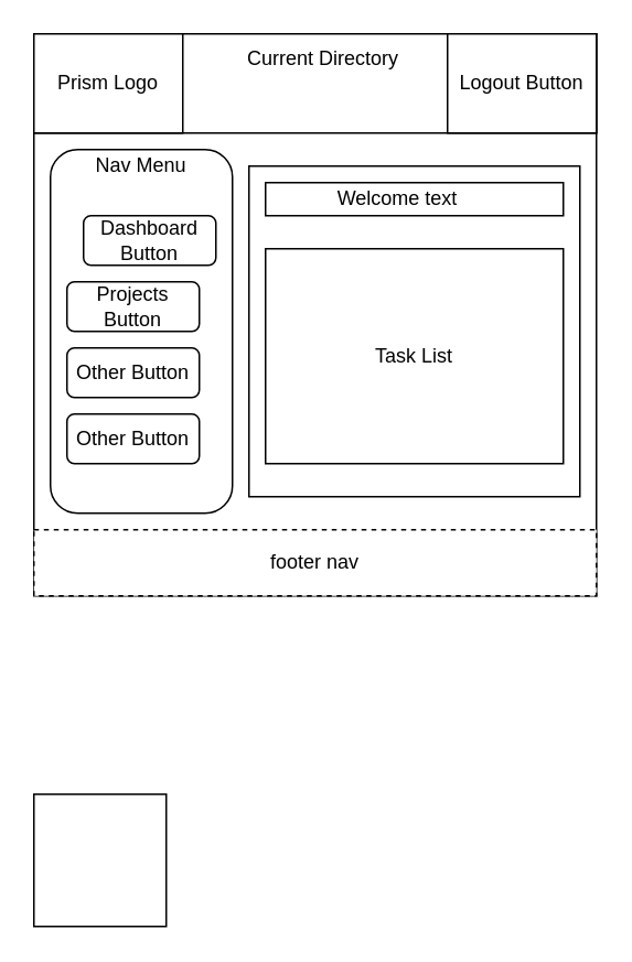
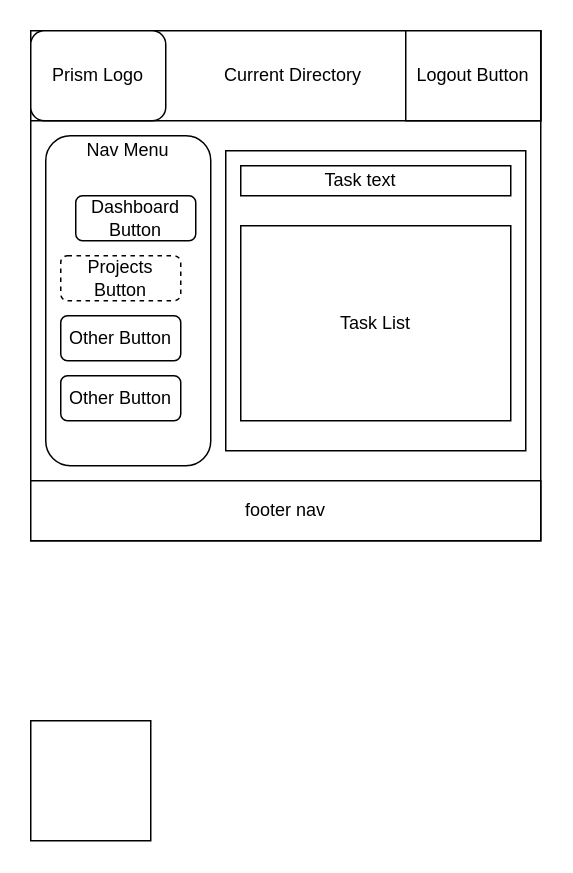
  <mxCell id="0" />
  <mxCell id="1" parent="0" />
  <mxCell id="2" value="" style="whiteSpace=wrap;html=1;aspect=fixed;" parent="1" vertex="1"><mxGeometry x="20" width="340" height="340" as="geometry" y="20" /></mxCell>
  <mxCell id="3" value="" style="rounded=0;whiteSpace=wrap;html=1;" parent="1" vertex="1"><mxGeometry x="20" width="340" height="60" as="geometry" y="20" /></mxCell>
- <mxCell id="4" value="Prism Logo" style="rounded=0;whiteSpace=wrap;html=1;" parent="1" vertex="1"><mxGeometry x="20" width="90" height="60" as="geometry" y="20" /></mxCell>
+ <mxCell id="4" value="Prism Logo" style="whiteSpace=wrap;html=1;rounded=1;" parent="1" vertex="1"><mxGeometry x="20" width="90" height="60" as="geometry" y="20" /></mxCell>
  <mxCell id="5" value="Logout Button" style="rounded=0;whiteSpace=wrap;html=1;" parent="1" vertex="1"><mxGeometry x="270" width="90" height="60" as="geometry" y="20" /></mxCell>
  <mxCell id="6" value="" style="rounded=1;whiteSpace=wrap;html=1;" parent="1" vertex="1"><mxGeometry x="30" y="90" width="110" height="220" as="geometry" /></mxCell>
- <mxCell id="7" value="footer nav" style="rounded=0;whiteSpace=wrap;html=1;dashed=1;" parent="1" vertex="1"><mxGeometry x="20" y="320" width="340" height="40" as="geometry" /></mxCell>
+ <mxCell id="7" value="footer nav" style="rounded=0;whiteSpace=wrap;html=1;" parent="1" vertex="1"><mxGeometry x="20" y="320" width="340" height="40" as="geometry" /></mxCell>
  <mxCell id="8" value="" style="whiteSpace=wrap;html=1;aspect=fixed;" parent="1" vertex="1"><mxGeometry x="150" y="100" width="200" height="200" as="geometry" /></mxCell>
  <mxCell id="9" value="" style="whiteSpace=wrap;html=1;aspect=fixed;" parent="1" vertex="1"><mxGeometry x="20" y="480" width="80" height="80" as="geometry" /></mxCell>
  <mxCell id="10" value="" style="rounded=0;whiteSpace=wrap;html=1;" parent="1" vertex="1"><mxGeometry x="160" y="110" width="180" height="20" as="geometry" /></mxCell>
  <mxCell id="11" value="" style="rounded=0;whiteSpace=wrap;html=1;" parent="1" vertex="1"><mxGeometry x="160" y="150" width="180" height="130" as="geometry" /></mxCell>
  <mxCell id="12" value="Nav Menu" style="text;html=1;strokeColor=none;fillColor=none;align=center;verticalAlign=middle;whiteSpace=wrap;rounded=0;" parent="1" vertex="1"><mxGeometry x="50" y="90" width="70" height="20" as="geometry" /></mxCell>
- <mxCell id="13" value="Welcome text" style="text;html=1;strokeColor=none;fillColor=none;align=center;verticalAlign=middle;whiteSpace=wrap;rounded=0;" parent="1" vertex="1"><mxGeometry x="200" y="110" width="80" height="20" as="geometry" /></mxCell>
+ <mxCell id="13" value="Task text" style="text;html=1;strokeColor=none;fillColor=none;align=center;verticalAlign=middle;whiteSpace=wrap;rounded=0;" parent="1" vertex="1"><mxGeometry x="200" y="110" width="80" height="20" as="geometry" /></mxCell>
  <mxCell id="14" value="Task List" style="text;html=1;strokeColor=none;fillColor=none;align=center;verticalAlign=middle;whiteSpace=wrap;rounded=0;" parent="1" vertex="1"><mxGeometry x="210" y="205" width="80" height="20" as="geometry" /></mxCell>
  <mxCell id="15" value="Dashboard Button" style="rounded=1;whiteSpace=wrap;html=1;" parent="1" vertex="1"><mxGeometry x="50" y="130" width="80" height="30" as="geometry" /></mxCell>
- <mxCell id="16" value="Current Directory" style="text;html=1;strokeColor=none;fillColor=none;align=center;verticalAlign=middle;whiteSpace=wrap;rounded=0;" parent="1" vertex="1"><mxGeometry x="140" y="25" width="110" height="20" as="geometry" /></mxCell>
- <mxCell id="17" value="Projects Button" style="rounded=1;whiteSpace=wrap;html=1;" parent="1" vertex="1"><mxGeometry x="40" y="170" width="80" height="30" as="geometry" /></mxCell>
+ <mxCell id="16" value="Current Directory" style="text;html=1;strokeColor=none;fillColor=none;align=center;verticalAlign=middle;whiteSpace=wrap;rounded=0;" parent="1" vertex="1"><mxGeometry x="140" y="40" width="110" height="20" as="geometry" /></mxCell>
+ <mxCell id="17" value="Projects Button" style="rounded=1;whiteSpace=wrap;html=1;dashed=1;" parent="1" vertex="1"><mxGeometry x="40" y="170" width="80" height="30" as="geometry" /></mxCell>
  <mxCell id="18" value="Other Button" style="rounded=1;whiteSpace=wrap;html=1;" parent="1" vertex="1"><mxGeometry x="40" y="210" width="80" height="30" as="geometry" /></mxCell>
  <mxCell id="19" value="Other Button" style="rounded=1;whiteSpace=wrap;html=1;" parent="1" vertex="1"><mxGeometry x="40" y="250" width="80" height="30" as="geometry" /></mxCell>
